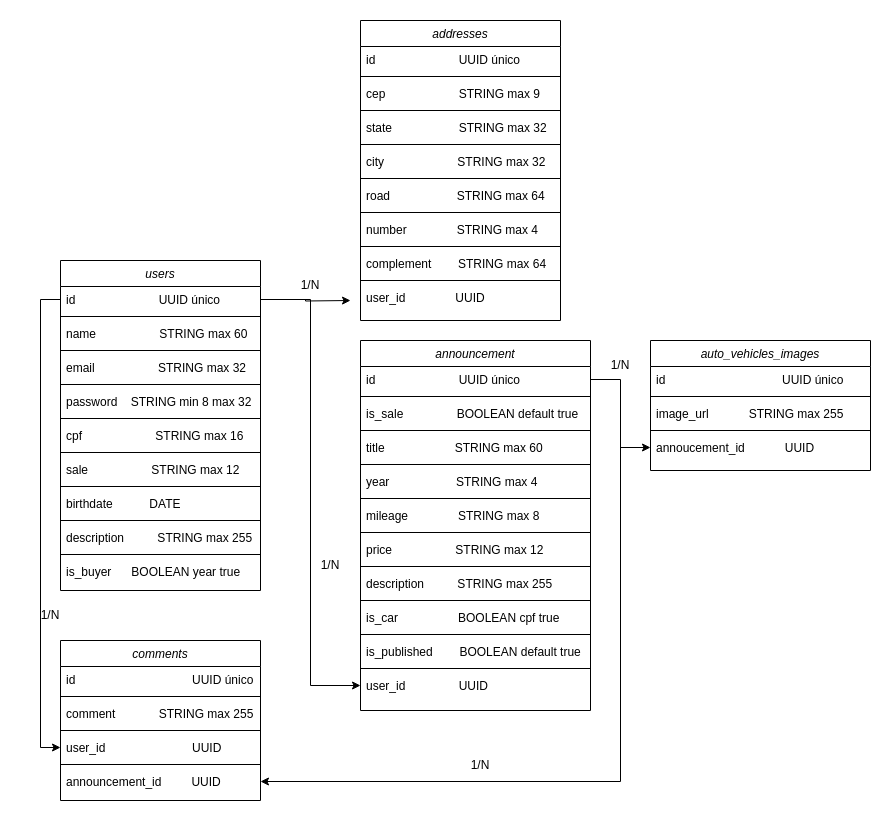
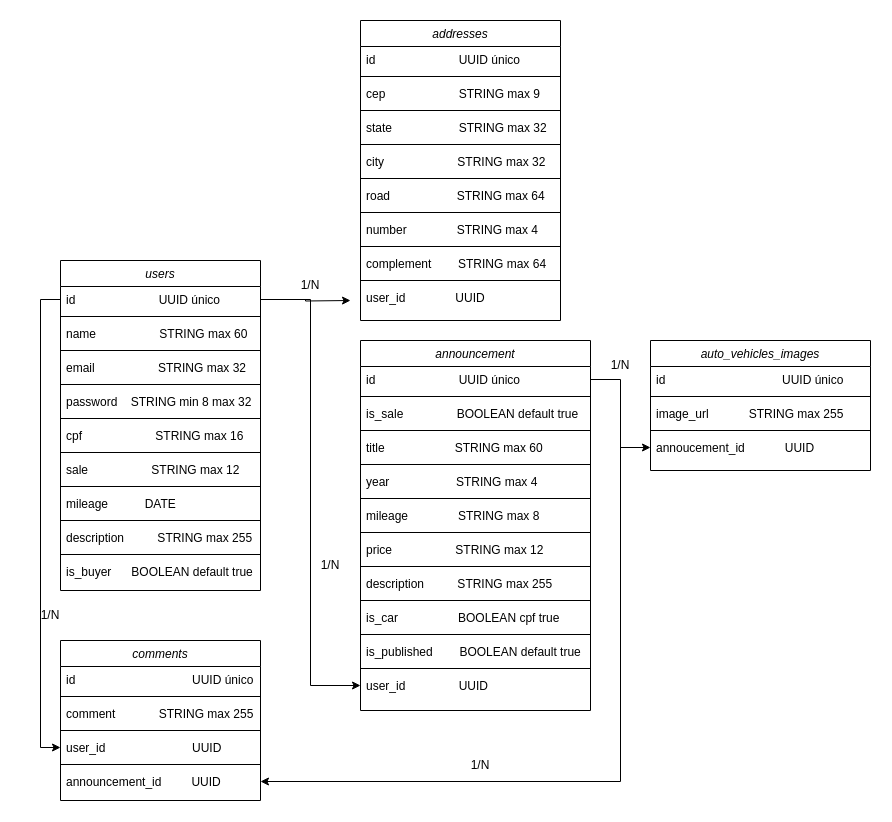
  <mxCell id="0" />
  <mxCell id="1" parent="0" />
  <mxCell id="2" value="announcement" style="swimlane;fontStyle=2;align=center;verticalAlign=top;childLayout=stackLayout;horizontal=1;startSize=26;horizontalStack=0;resizeParent=1;resizeLast=0;collapsible=1;marginBottom=0;rounded=0;shadow=0;strokeWidth=1;" parent="1" vertex="1"><mxGeometry x="360" y="340" width="230" height="370" as="geometry"><mxRectangle x="230" y="140" width="160" height="26" as="alternateBounds" /></mxGeometry></mxCell>
  <mxCell id="3" value="id                         UUID único" style="text;align=left;verticalAlign=top;spacingLeft=4;spacingRight=4;overflow=hidden;rotatable=0;points=[[0,0.5],[1,0.5]];portConstraint=eastwest;" parent="2" vertex="1"><mxGeometry y="26" width="230" height="26" as="geometry" /></mxCell>
  <mxCell id="4" value="" style="line;html=1;strokeWidth=1;align=left;verticalAlign=middle;spacingTop=-1;spacingLeft=3;spacingRight=3;rotatable=0;labelPosition=right;points=[];portConstraint=eastwest;" parent="2" vertex="1"><mxGeometry y="52" width="230" height="8" as="geometry" /></mxCell>
  <mxCell id="5" value="is_sale                BOOLEAN default true" style="text;align=left;verticalAlign=top;spacingLeft=4;spacingRight=4;overflow=hidden;rotatable=0;points=[[0,0.5],[1,0.5]];portConstraint=eastwest;" parent="2" vertex="1"><mxGeometry y="60" width="230" height="26" as="geometry" /></mxCell>
  <mxCell id="6" value="" style="line;html=1;strokeWidth=1;align=left;verticalAlign=middle;spacingTop=-1;spacingLeft=3;spacingRight=3;rotatable=0;labelPosition=right;points=[];portConstraint=eastwest;" parent="2" vertex="1"><mxGeometry y="86" width="230" height="8" as="geometry" /></mxCell>
  <mxCell id="7" value="title                     STRING max 60" style="text;align=left;verticalAlign=top;spacingLeft=4;spacingRight=4;overflow=hidden;rotatable=0;points=[[0,0.5],[1,0.5]];portConstraint=eastwest;rounded=0;shadow=0;html=0;" parent="2" vertex="1"><mxGeometry y="94" width="230" height="26" as="geometry" /></mxCell>
  <mxCell id="8" value="" style="line;html=1;strokeWidth=1;align=left;verticalAlign=middle;spacingTop=-1;spacingLeft=3;spacingRight=3;rotatable=0;labelPosition=right;points=[];portConstraint=eastwest;" parent="2" vertex="1"><mxGeometry y="120" width="230" height="8" as="geometry" /></mxCell>
  <mxCell id="9" value="year                    STRING max 4" style="text;align=left;verticalAlign=top;spacingLeft=4;spacingRight=4;overflow=hidden;rotatable=0;points=[[0,0.5],[1,0.5]];portConstraint=eastwest;" parent="2" vertex="1"><mxGeometry y="128" width="230" height="26" as="geometry" /></mxCell>
  <mxCell id="10" value="" style="line;html=1;strokeWidth=1;align=left;verticalAlign=middle;spacingTop=-1;spacingLeft=3;spacingRight=3;rotatable=0;labelPosition=right;points=[];portConstraint=eastwest;" parent="2" vertex="1"><mxGeometry y="154" width="230" height="8" as="geometry" /></mxCell>
  <mxCell id="11" value="mileage               STRING max 8" style="text;align=left;verticalAlign=top;spacingLeft=4;spacingRight=4;overflow=hidden;rotatable=0;points=[[0,0.5],[1,0.5]];portConstraint=eastwest;" parent="2" vertex="1"><mxGeometry y="162" width="230" height="26" as="geometry" /></mxCell>
  <mxCell id="12" value="" style="line;html=1;strokeWidth=1;align=left;verticalAlign=middle;spacingTop=-1;spacingLeft=3;spacingRight=3;rotatable=0;labelPosition=right;points=[];portConstraint=eastwest;" parent="2" vertex="1"><mxGeometry y="188" width="230" height="8" as="geometry" /></mxCell>
  <mxCell id="13" value="price                   STRING max 12" style="text;align=left;verticalAlign=top;spacingLeft=4;spacingRight=4;overflow=hidden;rotatable=0;points=[[0,0.5],[1,0.5]];portConstraint=eastwest;" parent="2" vertex="1"><mxGeometry y="196" width="230" height="26" as="geometry" /></mxCell>
  <mxCell id="14" value="" style="line;html=1;strokeWidth=1;align=left;verticalAlign=middle;spacingTop=-1;spacingLeft=3;spacingRight=3;rotatable=0;labelPosition=right;points=[];portConstraint=eastwest;" parent="2" vertex="1"><mxGeometry y="222" width="230" height="8" as="geometry" /></mxCell>
  <mxCell id="15" value="description          STRING max 255" style="text;align=left;verticalAlign=top;spacingLeft=4;spacingRight=4;overflow=hidden;rotatable=0;points=[[0,0.5],[1,0.5]];portConstraint=eastwest;rounded=0;shadow=0;html=0;" parent="2" vertex="1"><mxGeometry y="230" width="230" height="26" as="geometry" /></mxCell>
  <mxCell id="16" value="" style="line;html=1;strokeWidth=1;align=left;verticalAlign=middle;spacingTop=-1;spacingLeft=3;spacingRight=3;rotatable=0;labelPosition=right;points=[];portConstraint=eastwest;" parent="2" vertex="1"><mxGeometry y="256" width="230" height="8" as="geometry" /></mxCell>
  <mxCell id="17" value="is_car                  BOOLEAN cpf true" style="text;align=left;verticalAlign=top;spacingLeft=4;spacingRight=4;overflow=hidden;rotatable=0;points=[[0,0.5],[1,0.5]];portConstraint=eastwest;" parent="2" vertex="1"><mxGeometry y="264" width="230" height="26" as="geometry" /></mxCell>
  <mxCell id="18" value="" style="line;html=1;strokeWidth=1;align=left;verticalAlign=middle;spacingTop=-1;spacingLeft=3;spacingRight=3;rotatable=0;labelPosition=right;points=[];portConstraint=eastwest;" parent="2" vertex="1"><mxGeometry y="290" width="230" height="8" as="geometry" /></mxCell>
  <mxCell id="19" value="is_published        BOOLEAN default true" style="text;align=left;verticalAlign=top;spacingLeft=4;spacingRight=4;overflow=hidden;rotatable=0;points=[[0,0.5],[1,0.5]];portConstraint=eastwest;" parent="2" vertex="1"><mxGeometry y="298" width="230" height="26" as="geometry" /></mxCell>
  <mxCell id="20" value="" style="line;html=1;strokeWidth=1;align=left;verticalAlign=middle;spacingTop=-1;spacingLeft=3;spacingRight=3;rotatable=0;labelPosition=right;points=[];portConstraint=eastwest;" parent="2" vertex="1"><mxGeometry y="324" width="230" height="8" as="geometry" /></mxCell>
  <mxCell id="21" value="user_id                UUID" style="text;align=left;verticalAlign=top;spacingLeft=4;spacingRight=4;overflow=hidden;rotatable=0;points=[[0,0.5],[1,0.5]];portConstraint=eastwest;" parent="2" vertex="1"><mxGeometry y="332" width="230" height="26" as="geometry" /></mxCell>
  <mxCell id="22" value="addresses" style="swimlane;fontStyle=2;align=center;verticalAlign=top;childLayout=stackLayout;horizontal=1;startSize=26;horizontalStack=0;resizeParent=1;resizeLast=0;collapsible=1;marginBottom=0;rounded=0;shadow=0;strokeWidth=1;" parent="1" vertex="1"><mxGeometry x="360" y="20" width="200" height="300" as="geometry"><mxRectangle x="230" y="140" width="160" height="26" as="alternateBounds" /></mxGeometry></mxCell>
  <mxCell id="23" value="id                         UUID único" style="text;align=left;verticalAlign=top;spacingLeft=4;spacingRight=4;overflow=hidden;rotatable=0;points=[[0,0.5],[1,0.5]];portConstraint=eastwest;" parent="22" vertex="1"><mxGeometry y="26" width="200" height="26" as="geometry" /></mxCell>
  <mxCell id="24" value="" style="line;html=1;strokeWidth=1;align=left;verticalAlign=middle;spacingTop=-1;spacingLeft=3;spacingRight=3;rotatable=0;labelPosition=right;points=[];portConstraint=eastwest;" parent="22" vertex="1"><mxGeometry y="52" width="200" height="8" as="geometry" /></mxCell>
  <mxCell id="25" value="cep                      STRING max 9" style="text;align=left;verticalAlign=top;spacingLeft=4;spacingRight=4;overflow=hidden;rotatable=0;points=[[0,0.5],[1,0.5]];portConstraint=eastwest;rounded=0;shadow=0;html=0;" parent="22" vertex="1"><mxGeometry y="60" width="200" height="26" as="geometry" /></mxCell>
  <mxCell id="26" value="" style="line;html=1;strokeWidth=1;align=left;verticalAlign=middle;spacingTop=-1;spacingLeft=3;spacingRight=3;rotatable=0;labelPosition=right;points=[];portConstraint=eastwest;" parent="22" vertex="1"><mxGeometry y="86" width="200" height="8" as="geometry" /></mxCell>
  <mxCell id="27" value="state                    STRING max 32" style="text;align=left;verticalAlign=top;spacingLeft=4;spacingRight=4;overflow=hidden;rotatable=0;points=[[0,0.5],[1,0.5]];portConstraint=eastwest;rounded=0;shadow=0;html=0;" parent="22" vertex="1"><mxGeometry y="94" width="200" height="26" as="geometry" /></mxCell>
  <mxCell id="28" value="" style="line;html=1;strokeWidth=1;align=left;verticalAlign=middle;spacingTop=-1;spacingLeft=3;spacingRight=3;rotatable=0;labelPosition=right;points=[];portConstraint=eastwest;" parent="22" vertex="1"><mxGeometry y="120" width="200" height="8" as="geometry" /></mxCell>
  <mxCell id="29" value="city                      STRING max 32" style="text;align=left;verticalAlign=top;spacingLeft=4;spacingRight=4;overflow=hidden;rotatable=0;points=[[0,0.5],[1,0.5]];portConstraint=eastwest;" parent="22" vertex="1"><mxGeometry y="128" width="200" height="26" as="geometry" /></mxCell>
  <mxCell id="30" value="" style="line;html=1;strokeWidth=1;align=left;verticalAlign=middle;spacingTop=-1;spacingLeft=3;spacingRight=3;rotatable=0;labelPosition=right;points=[];portConstraint=eastwest;" parent="22" vertex="1"><mxGeometry y="154" width="200" height="8" as="geometry" /></mxCell>
  <mxCell id="31" value="road                    STRING max 64" style="text;align=left;verticalAlign=top;spacingLeft=4;spacingRight=4;overflow=hidden;rotatable=0;points=[[0,0.5],[1,0.5]];portConstraint=eastwest;" parent="22" vertex="1"><mxGeometry y="162" width="200" height="26" as="geometry" /></mxCell>
  <mxCell id="32" value="" style="line;html=1;strokeWidth=1;align=left;verticalAlign=middle;spacingTop=-1;spacingLeft=3;spacingRight=3;rotatable=0;labelPosition=right;points=[];portConstraint=eastwest;" parent="22" vertex="1"><mxGeometry y="188" width="200" height="8" as="geometry" /></mxCell>
  <mxCell id="33" value="number               STRING max 4" style="text;align=left;verticalAlign=top;spacingLeft=4;spacingRight=4;overflow=hidden;rotatable=0;points=[[0,0.5],[1,0.5]];portConstraint=eastwest;" parent="22" vertex="1"><mxGeometry y="196" width="200" height="26" as="geometry" /></mxCell>
  <mxCell id="34" value="" style="line;html=1;strokeWidth=1;align=left;verticalAlign=middle;spacingTop=-1;spacingLeft=3;spacingRight=3;rotatable=0;labelPosition=right;points=[];portConstraint=eastwest;" parent="22" vertex="1"><mxGeometry y="222" width="200" height="8" as="geometry" /></mxCell>
  <mxCell id="35" value="complement        STRING max 64" style="text;align=left;verticalAlign=top;spacingLeft=4;spacingRight=4;overflow=hidden;rotatable=0;points=[[0,0.5],[1,0.5]];portConstraint=eastwest;" parent="22" vertex="1"><mxGeometry y="230" width="200" height="26" as="geometry" /></mxCell>
  <mxCell id="36" value="" style="line;html=1;strokeWidth=1;align=left;verticalAlign=middle;spacingTop=-1;spacingLeft=3;spacingRight=3;rotatable=0;labelPosition=right;points=[];portConstraint=eastwest;" parent="22" vertex="1"><mxGeometry y="256" width="200" height="8" as="geometry" /></mxCell>
  <mxCell id="37" value="user_id               UUID" style="text;align=left;verticalAlign=top;spacingLeft=4;spacingRight=4;overflow=hidden;rotatable=0;points=[[0,0.5],[1,0.5]];portConstraint=eastwest;" parent="22" vertex="1"><mxGeometry y="264" width="200" height="26" as="geometry" /></mxCell>
  <mxCell id="38" value="users" style="swimlane;fontStyle=2;align=center;verticalAlign=top;childLayout=stackLayout;horizontal=1;startSize=26;horizontalStack=0;resizeParent=1;resizeLast=0;collapsible=1;marginBottom=0;rounded=0;shadow=0;strokeWidth=1;" parent="1" vertex="1"><mxGeometry x="60" y="260" width="200" height="330" as="geometry"><mxRectangle x="230" y="140" width="160" height="26" as="alternateBounds" /></mxGeometry></mxCell>
  <mxCell id="39" value="id                         UUID único" style="text;align=left;verticalAlign=top;spacingLeft=4;spacingRight=4;overflow=hidden;rotatable=0;points=[[0,0.5],[1,0.5]];portConstraint=eastwest;" parent="38" vertex="1"><mxGeometry y="26" width="200" height="26" as="geometry" /></mxCell>
  <mxCell id="40" value="" style="line;html=1;strokeWidth=1;align=left;verticalAlign=middle;spacingTop=-1;spacingLeft=3;spacingRight=3;rotatable=0;labelPosition=right;points=[];portConstraint=eastwest;" parent="38" vertex="1"><mxGeometry y="52" width="200" height="8" as="geometry" /></mxCell>
  <mxCell id="41" value="name                   STRING max 60" style="text;align=left;verticalAlign=top;spacingLeft=4;spacingRight=4;overflow=hidden;rotatable=0;points=[[0,0.5],[1,0.5]];portConstraint=eastwest;rounded=0;shadow=0;html=0;" parent="38" vertex="1"><mxGeometry y="60" width="200" height="26" as="geometry" /></mxCell>
  <mxCell id="42" value="" style="line;html=1;strokeWidth=1;align=left;verticalAlign=middle;spacingTop=-1;spacingLeft=3;spacingRight=3;rotatable=0;labelPosition=right;points=[];portConstraint=eastwest;" parent="38" vertex="1"><mxGeometry y="86" width="200" height="8" as="geometry" /></mxCell>
  <mxCell id="43" value="email                   STRING max 32" style="text;align=left;verticalAlign=top;spacingLeft=4;spacingRight=4;overflow=hidden;rotatable=0;points=[[0,0.5],[1,0.5]];portConstraint=eastwest;" parent="38" vertex="1"><mxGeometry y="94" width="200" height="26" as="geometry" /></mxCell>
  <mxCell id="44" value="" style="line;html=1;strokeWidth=1;align=left;verticalAlign=middle;spacingTop=-1;spacingLeft=3;spacingRight=3;rotatable=0;labelPosition=right;points=[];portConstraint=eastwest;" parent="38" vertex="1"><mxGeometry y="120" width="200" height="8" as="geometry" /></mxCell>
  <mxCell id="45" value="password    STRING min 8 max 32" style="text;align=left;verticalAlign=top;spacingLeft=4;spacingRight=4;overflow=hidden;rotatable=0;points=[[0,0.5],[1,0.5]];portConstraint=eastwest;" parent="38" vertex="1"><mxGeometry y="128" width="200" height="26" as="geometry" /></mxCell>
  <mxCell id="46" value="" style="line;html=1;strokeWidth=1;align=left;verticalAlign=middle;spacingTop=-1;spacingLeft=3;spacingRight=3;rotatable=0;labelPosition=right;points=[];portConstraint=eastwest;" parent="38" vertex="1"><mxGeometry y="154" width="200" height="8" as="geometry" /></mxCell>
  <mxCell id="47" value="cpf                      STRING max 16" style="text;align=left;verticalAlign=top;spacingLeft=4;spacingRight=4;overflow=hidden;rotatable=0;points=[[0,0.5],[1,0.5]];portConstraint=eastwest;" parent="38" vertex="1"><mxGeometry y="162" width="200" height="26" as="geometry" /></mxCell>
  <mxCell id="48" value="" style="line;html=1;strokeWidth=1;align=left;verticalAlign=middle;spacingTop=-1;spacingLeft=3;spacingRight=3;rotatable=0;labelPosition=right;points=[];portConstraint=eastwest;" parent="38" vertex="1"><mxGeometry y="188" width="200" height="8" as="geometry" /></mxCell>
  <mxCell id="49" value="sale                   STRING max 12" style="text;align=left;verticalAlign=top;spacingLeft=4;spacingRight=4;overflow=hidden;rotatable=0;points=[[0,0.5],[1,0.5]];portConstraint=eastwest;" parent="38" vertex="1"><mxGeometry y="196" width="200" height="26" as="geometry" /></mxCell>
  <mxCell id="50" value="" style="line;html=1;strokeWidth=1;align=left;verticalAlign=middle;spacingTop=-1;spacingLeft=3;spacingRight=3;rotatable=0;labelPosition=right;points=[];portConstraint=eastwest;" parent="38" vertex="1"><mxGeometry y="222" width="200" height="8" as="geometry" /></mxCell>
- <mxCell id="51" value="birthdate           DATE" style="text;align=left;verticalAlign=top;spacingLeft=4;spacingRight=4;overflow=hidden;rotatable=0;points=[[0,0.5],[1,0.5]];portConstraint=eastwest;" parent="38" vertex="1"><mxGeometry y="230" width="200" height="26" as="geometry" /></mxCell>
+ <mxCell id="51" value="mileage           DATE" style="text;align=left;verticalAlign=top;spacingLeft=4;spacingRight=4;overflow=hidden;rotatable=0;points=[[0,0.5],[1,0.5]];portConstraint=eastwest;" parent="38" vertex="1"><mxGeometry y="230" width="200" height="26" as="geometry" /></mxCell>
  <mxCell id="52" value="" style="line;html=1;strokeWidth=1;align=left;verticalAlign=middle;spacingTop=-1;spacingLeft=3;spacingRight=3;rotatable=0;labelPosition=right;points=[];portConstraint=eastwest;" parent="38" vertex="1"><mxGeometry y="256" width="200" height="8" as="geometry" /></mxCell>
  <mxCell id="53" value="description          STRING max 255" style="text;align=left;verticalAlign=top;spacingLeft=4;spacingRight=4;overflow=hidden;rotatable=0;points=[[0,0.5],[1,0.5]];portConstraint=eastwest;rounded=0;shadow=0;html=0;" parent="38" vertex="1"><mxGeometry y="264" width="200" height="26" as="geometry" /></mxCell>
  <mxCell id="54" value="" style="line;html=1;strokeWidth=1;align=left;verticalAlign=middle;spacingTop=-1;spacingLeft=3;spacingRight=3;rotatable=0;labelPosition=right;points=[];portConstraint=eastwest;" parent="38" vertex="1"><mxGeometry y="290" width="200" height="8" as="geometry" /></mxCell>
- <mxCell id="55" value="is_buyer      BOOLEAN year true" style="text;align=left;verticalAlign=top;spacingLeft=4;spacingRight=4;overflow=hidden;rotatable=0;points=[[0,0.5],[1,0.5]];portConstraint=eastwest;rounded=0;shadow=0;html=0;" parent="38" vertex="1"><mxGeometry y="298" width="200" height="26" as="geometry" /></mxCell>
+ <mxCell id="55" value="is_buyer      BOOLEAN default true" style="text;align=left;verticalAlign=top;spacingLeft=4;spacingRight=4;overflow=hidden;rotatable=0;points=[[0,0.5],[1,0.5]];portConstraint=eastwest;rounded=0;shadow=0;html=0;" parent="38" vertex="1"><mxGeometry y="298" width="200" height="26" as="geometry" /></mxCell>
  <mxCell id="56" value="auto_vehicles_images" style="swimlane;fontStyle=2;align=center;verticalAlign=top;childLayout=stackLayout;horizontal=1;startSize=26;horizontalStack=0;resizeParent=1;resizeLast=0;collapsible=1;marginBottom=0;rounded=0;shadow=0;strokeWidth=1;" parent="1" vertex="1"><mxGeometry x="650" y="340" width="220" height="130" as="geometry"><mxRectangle x="230" y="140" width="160" height="26" as="alternateBounds" /></mxGeometry></mxCell>
  <mxCell id="57" value="id                                   UUID único" style="text;align=left;verticalAlign=top;spacingLeft=4;spacingRight=4;overflow=hidden;rotatable=0;points=[[0,0.5],[1,0.5]];portConstraint=eastwest;" parent="56" vertex="1"><mxGeometry y="26" width="220" height="26" as="geometry" /></mxCell>
  <mxCell id="58" value="" style="line;html=1;strokeWidth=1;align=left;verticalAlign=middle;spacingTop=-1;spacingLeft=3;spacingRight=3;rotatable=0;labelPosition=right;points=[];portConstraint=eastwest;" parent="56" vertex="1"><mxGeometry y="52" width="220" height="8" as="geometry" /></mxCell>
  <mxCell id="59" value="image_url            STRING max 255" style="text;align=left;verticalAlign=top;spacingLeft=4;spacingRight=4;overflow=hidden;rotatable=0;points=[[0,0.5],[1,0.5]];portConstraint=eastwest;" parent="56" vertex="1"><mxGeometry y="60" width="220" height="26" as="geometry" /></mxCell>
  <mxCell id="60" value="" style="line;html=1;strokeWidth=1;align=left;verticalAlign=middle;spacingTop=-1;spacingLeft=3;spacingRight=3;rotatable=0;labelPosition=right;points=[];portConstraint=eastwest;" parent="56" vertex="1"><mxGeometry y="86" width="220" height="8" as="geometry" /></mxCell>
  <mxCell id="61" value="annoucement_id            UUID" style="text;align=left;verticalAlign=top;spacingLeft=4;spacingRight=4;overflow=hidden;rotatable=0;points=[[0,0.5],[1,0.5]];portConstraint=eastwest;rounded=0;shadow=0;html=0;" parent="56" vertex="1"><mxGeometry y="94" width="220" height="26" as="geometry" /></mxCell>
  <mxCell id="62" value="comments" style="swimlane;fontStyle=2;align=center;verticalAlign=top;childLayout=stackLayout;horizontal=1;startSize=26;horizontalStack=0;resizeParent=1;resizeLast=0;collapsible=1;marginBottom=0;rounded=0;shadow=0;strokeWidth=1;" parent="1" vertex="1"><mxGeometry x="60" y="640" width="200" height="160" as="geometry"><mxRectangle x="230" y="140" width="160" height="26" as="alternateBounds" /></mxGeometry></mxCell>
  <mxCell id="63" value="id                                   UUID único" style="text;align=left;verticalAlign=top;spacingLeft=4;spacingRight=4;overflow=hidden;rotatable=0;points=[[0,0.5],[1,0.5]];portConstraint=eastwest;" parent="62" vertex="1"><mxGeometry y="26" width="200" height="26" as="geometry" /></mxCell>
  <mxCell id="64" value="" style="line;html=1;strokeWidth=1;align=left;verticalAlign=middle;spacingTop=-1;spacingLeft=3;spacingRight=3;rotatable=0;labelPosition=right;points=[];portConstraint=eastwest;" parent="62" vertex="1"><mxGeometry y="52" width="200" height="8" as="geometry" /></mxCell>
  <mxCell id="65" value="comment             STRING max 255" style="text;align=left;verticalAlign=top;spacingLeft=4;spacingRight=4;overflow=hidden;rotatable=0;points=[[0,0.5],[1,0.5]];portConstraint=eastwest;" parent="62" vertex="1"><mxGeometry y="60" width="200" height="26" as="geometry" /></mxCell>
  <mxCell id="66" value="" style="line;html=1;strokeWidth=1;align=left;verticalAlign=middle;spacingTop=-1;spacingLeft=3;spacingRight=3;rotatable=0;labelPosition=right;points=[];portConstraint=eastwest;" parent="62" vertex="1"><mxGeometry y="86" width="200" height="8" as="geometry" /></mxCell>
  <mxCell id="67" value="user_id                          UUID" style="text;align=left;verticalAlign=top;spacingLeft=4;spacingRight=4;overflow=hidden;rotatable=0;points=[[0,0.5],[1,0.5]];portConstraint=eastwest;rounded=0;shadow=0;html=0;" parent="62" vertex="1"><mxGeometry y="94" width="200" height="26" as="geometry" /></mxCell>
  <mxCell id="68" value="" style="line;html=1;strokeWidth=1;align=left;verticalAlign=middle;spacingTop=-1;spacingLeft=3;spacingRight=3;rotatable=0;labelPosition=right;points=[];portConstraint=eastwest;" vertex="1" parent="62"><mxGeometry y="120" width="200" height="8" as="geometry" /></mxCell>
  <mxCell id="69" value="announcement_id         UUID" style="text;align=left;verticalAlign=top;spacingLeft=4;spacingRight=4;overflow=hidden;rotatable=0;points=[[0,0.5],[1,0.5]];portConstraint=eastwest;rounded=0;shadow=0;html=0;" vertex="1" parent="62"><mxGeometry y="128" width="200" height="26" as="geometry" /></mxCell>
  <mxCell id="70" value="1/N" style="text;html=1;strokeColor=none;fillColor=none;align=center;verticalAlign=middle;whiteSpace=wrap;rounded=0;" parent="1" vertex="1"><mxGeometry x="280" y="270" width="60" height="30" as="geometry" /></mxCell>
  <mxCell id="71" style="edgeStyle=orthogonalEdgeStyle;rounded=0;orthogonalLoop=1;jettySize=auto;html=1;" parent="1" source="39" edge="1"><mxGeometry relative="1" as="geometry"><mxPoint x="350" y="300" as="targetPoint" /></mxGeometry></mxCell>
  <mxCell id="72" style="edgeStyle=orthogonalEdgeStyle;rounded=0;orthogonalLoop=1;jettySize=auto;html=1;entryX=0;entryY=0.5;entryDx=0;entryDy=0;" parent="1" source="39" target="21" edge="1"><mxGeometry relative="1" as="geometry" /></mxCell>
  <mxCell id="73" value="1/N" style="text;html=1;strokeColor=none;fillColor=none;align=center;verticalAlign=middle;whiteSpace=wrap;rounded=0;" parent="1" vertex="1"><mxGeometry x="300" y="550" width="60" height="30" as="geometry" /></mxCell>
  <mxCell id="74" value="1/N" style="text;html=1;strokeColor=none;fillColor=none;align=center;verticalAlign=middle;whiteSpace=wrap;rounded=0;" parent="1" vertex="1"><mxGeometry x="20" y="600" width="60" height="30" as="geometry" /></mxCell>
  <mxCell id="75" style="edgeStyle=orthogonalEdgeStyle;rounded=0;orthogonalLoop=1;jettySize=auto;html=1;entryX=0;entryY=0.5;entryDx=0;entryDy=0;" parent="1" source="39" target="67" edge="1"><mxGeometry relative="1" as="geometry" /></mxCell>
  <mxCell id="76" style="edgeStyle=orthogonalEdgeStyle;rounded=0;orthogonalLoop=1;jettySize=auto;html=1;entryX=0;entryY=0.5;entryDx=0;entryDy=0;" parent="1" source="3" target="61" edge="1"><mxGeometry relative="1" as="geometry" /></mxCell>
  <mxCell id="77" style="edgeStyle=orthogonalEdgeStyle;rounded=0;orthogonalLoop=1;jettySize=auto;html=1;entryX=1;entryY=0.5;entryDx=0;entryDy=0;" edge="1" parent="1" source="78" target="69"><mxGeometry relative="1" as="geometry"><mxPoint x="620" y="755" as="targetPoint" /></mxGeometry></mxCell>
  <mxCell id="78" value="1/N" style="text;html=1;strokeColor=none;fillColor=none;align=center;verticalAlign=middle;whiteSpace=wrap;rounded=0;" parent="1" vertex="1"><mxGeometry x="590" y="350" width="60" height="30" as="geometry" /></mxCell>
  <mxCell id="79" value="1/N" style="text;html=1;strokeColor=none;fillColor=none;align=center;verticalAlign=middle;whiteSpace=wrap;rounded=0;" vertex="1" parent="1"><mxGeometry x="450" y="750" width="60" height="30" as="geometry" /></mxCell>
